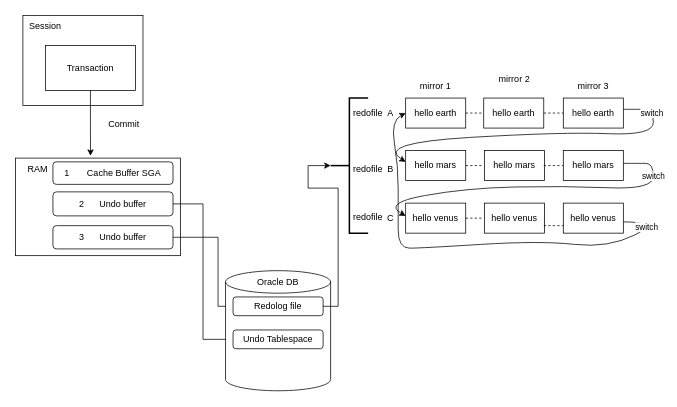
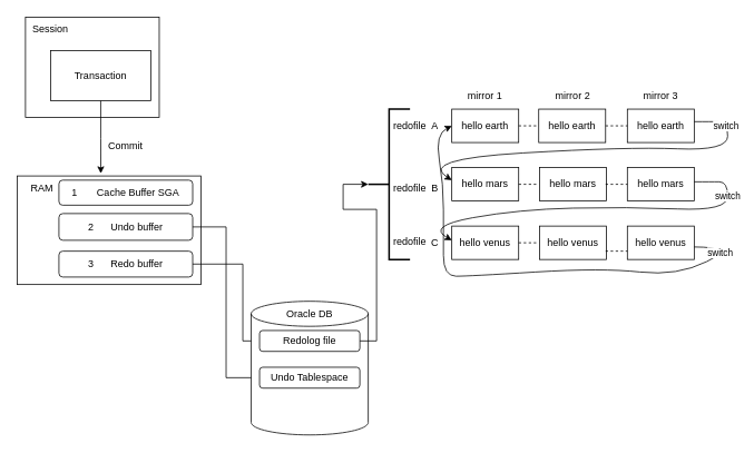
  <mxCell id="0" />
  <mxCell id="1" parent="0" />
  <mxCell id="2" value="" style="rounded=0;whiteSpace=wrap;html=1;" parent="1" vertex="1"><mxGeometry x="30" y="20" width="160" height="120" as="geometry" /></mxCell>
  <mxCell id="3" value="Session" style="text;html=1;align=center;verticalAlign=middle;whiteSpace=wrap;rounded=0;" parent="1" vertex="1"><mxGeometry x="30" y="20" width="60" height="30" as="geometry" /></mxCell>
  <mxCell id="4" value="Transaction" style="rounded=0;whiteSpace=wrap;html=1;" parent="1" vertex="1"><mxGeometry x="60" y="60" width="120" height="60" as="geometry" /></mxCell>
  <mxCell id="5" value="" style="whiteSpace=wrap;html=1;rounded=0;" parent="1" vertex="1"><mxGeometry x="20" y="210" width="220" height="130" as="geometry" /></mxCell>
- <mxCell id="6" value="Commit" style="text;html=1;align=center;verticalAlign=middle;whiteSpace=wrap;rounded=0;" parent="1" vertex="1"><mxGeometry x="135" y="150" width="60" height="30" as="geometry" /></mxCell>
+ <mxCell id="6" value="Commit" style="text;html=1;align=center;verticalAlign=middle;whiteSpace=wrap;rounded=0;" parent="1" vertex="1"><mxGeometry x="120" y="160" width="60" height="30" as="geometry" /></mxCell>
  <mxCell id="7" value="RAM" style="text;html=1;align=center;verticalAlign=middle;whiteSpace=wrap;rounded=0;" parent="1" vertex="1"><mxGeometry x="20" y="210" width="60" height="30" as="geometry" /></mxCell>
  <mxCell id="8" value="1&lt;span style=&quot;white-space: pre;&quot;&gt;&#09;&lt;/span&gt; Cache Buffer SGA" style="rounded=1;whiteSpace=wrap;html=1;" parent="1" vertex="1"><mxGeometry x="70" y="215" width="160" height="30" as="geometry" /></mxCell>
  <mxCell id="9" style="edgeStyle=orthogonalEdgeStyle;rounded=0;orthogonalLoop=1;jettySize=auto;html=1;exitX=1;exitY=0.5;exitDx=0;exitDy=0;entryX=0;entryY=0.5;entryDx=0;entryDy=0;" edge="1" parent="1" source="10" target="15"><mxGeometry relative="1" as="geometry" /></mxCell>
  <mxCell id="10" value="2&lt;span style=&quot;white-space: pre;&quot;&gt;&#09;&lt;/span&gt;Undo buffer" style="rounded=1;whiteSpace=wrap;html=1;" parent="1" vertex="1"><mxGeometry x="70" y="255" width="160" height="32" as="geometry" /></mxCell>
  <mxCell id="11" style="edgeStyle=orthogonalEdgeStyle;rounded=0;orthogonalLoop=1;jettySize=auto;html=1;exitX=1;exitY=0.5;exitDx=0;exitDy=0;entryX=0;entryY=0.5;entryDx=0;entryDy=0;" edge="1" parent="1" source="12" target="14"><mxGeometry relative="1" as="geometry"><Array as="points"><mxPoint x="290" y="316" /><mxPoint x="290" y="408" /></Array></mxGeometry></mxCell>
- <mxCell id="12" value="3 &lt;span style=&quot;white-space: pre;&quot;&gt;&#09;&lt;/span&gt;Undo buffer" style="rounded=1;whiteSpace=wrap;html=1;" parent="1" vertex="1"><mxGeometry x="70" y="300" width="160" height="31" as="geometry" /></mxCell>
+ <mxCell id="12" value="3 &lt;span style=&quot;white-space: pre;&quot;&gt;&#09;&lt;/span&gt;Redo buffer" style="rounded=1;whiteSpace=wrap;html=1;" parent="1" vertex="1"><mxGeometry x="70" y="300" width="160" height="31" as="geometry" /></mxCell>
  <mxCell id="13" value="" style="shape=cylinder3;whiteSpace=wrap;html=1;boundedLbl=1;backgroundOutline=1;size=15;" parent="1" vertex="1"><mxGeometry x="300" y="360" width="140" height="160" as="geometry" /></mxCell>
  <mxCell id="14" value="Redolog file" style="rounded=1;whiteSpace=wrap;html=1;" parent="1" vertex="1"><mxGeometry x="310" y="395" width="120" height="25" as="geometry" /></mxCell>
  <mxCell id="15" value="Undo Tablespace" style="rounded=1;whiteSpace=wrap;html=1;" parent="1" vertex="1"><mxGeometry x="310" y="439" width="120" height="25" as="geometry" /></mxCell>
  <mxCell id="16" value="Oracle DB" style="text;html=1;align=center;verticalAlign=middle;whiteSpace=wrap;rounded=0;" parent="1" vertex="1"><mxGeometry x="340" y="360" width="60" height="30" as="geometry" /></mxCell>
  <mxCell id="17" value="hello venus" style="rounded=0;whiteSpace=wrap;html=1;" vertex="1" parent="1"><mxGeometry x="540" y="270" width="80" height="40" as="geometry" /></mxCell>
  <mxCell id="18" value="" style="strokeWidth=2;html=1;shape=mxgraph.flowchart.annotation_2;align=left;labelPosition=right;pointerEvents=1;" vertex="1" parent="1"><mxGeometry x="440" y="130" width="50" height="180" as="geometry" /></mxCell>
  <mxCell id="19" value="hello earth" style="rounded=0;whiteSpace=wrap;html=1;" vertex="1" parent="1"><mxGeometry x="540" y="130" width="80" height="40" as="geometry" /></mxCell>
  <mxCell id="20" value="hello mars" style="rounded=0;whiteSpace=wrap;html=1;" vertex="1" parent="1"><mxGeometry x="540" y="200" width="80" height="40" as="geometry" /></mxCell>
  <mxCell id="21" value="A" style="text;html=1;align=center;verticalAlign=middle;whiteSpace=wrap;rounded=0;" vertex="1" parent="1"><mxGeometry x="490" y="135" width="60" height="30" as="geometry" /></mxCell>
  <mxCell id="22" value="B" style="text;html=1;align=center;verticalAlign=middle;whiteSpace=wrap;rounded=0;" vertex="1" parent="1"><mxGeometry x="490" y="210" width="60" height="30" as="geometry" /></mxCell>
  <mxCell id="23" value="C" style="text;html=1;align=center;verticalAlign=middle;whiteSpace=wrap;rounded=0;" vertex="1" parent="1"><mxGeometry x="490" y="275" width="60" height="30" as="geometry" /></mxCell>
  <mxCell id="24" value="hello earth" style="rounded=0;whiteSpace=wrap;html=1;" vertex="1" parent="1"><mxGeometry x="644" y="130" width="80" height="40" as="geometry" /></mxCell>
  <mxCell id="25" value="hello mars" style="rounded=0;whiteSpace=wrap;html=1;" vertex="1" parent="1"><mxGeometry x="645" y="200" width="80" height="40" as="geometry" /></mxCell>
  <mxCell id="26" value="hello venus" style="rounded=0;whiteSpace=wrap;html=1;" vertex="1" parent="1"><mxGeometry x="645" y="270" width="80" height="40" as="geometry" /></mxCell>
  <mxCell id="27" value="hello earth" style="rounded=0;whiteSpace=wrap;html=1;" vertex="1" parent="1"><mxGeometry x="750" y="130" width="80" height="40" as="geometry" /></mxCell>
  <mxCell id="28" value="hello mars" style="rounded=0;whiteSpace=wrap;html=1;" vertex="1" parent="1"><mxGeometry x="750" y="200" width="80" height="40" as="geometry" /></mxCell>
  <mxCell id="29" value="hello venus" style="rounded=0;whiteSpace=wrap;html=1;" vertex="1" parent="1"><mxGeometry x="750" y="270" width="80" height="40" as="geometry" /></mxCell>
  <mxCell id="30" value="redofile" style="text;html=1;align=center;verticalAlign=middle;whiteSpace=wrap;rounded=0;" vertex="1" parent="1"><mxGeometry x="460" y="135" width="60" height="30" as="geometry" /></mxCell>
  <mxCell id="31" value="mirror 1" style="text;html=1;align=center;verticalAlign=middle;whiteSpace=wrap;rounded=0;" vertex="1" parent="1"><mxGeometry x="550" y="100" width="60" height="30" as="geometry" /></mxCell>
- <mxCell id="32" value="mirror 2" style="text;html=1;align=center;verticalAlign=middle;whiteSpace=wrap;rounded=0;" vertex="1" parent="1"><mxGeometry x="655" y="90" width="60" height="30" as="geometry" /></mxCell>
+ <mxCell id="32" value="mirror 2" style="text;html=1;align=center;verticalAlign=middle;whiteSpace=wrap;rounded=0;" vertex="1" parent="1"><mxGeometry x="655" y="100" width="60" height="30" as="geometry" /></mxCell>
  <mxCell id="33" value="mirror 3" style="text;html=1;align=center;verticalAlign=middle;whiteSpace=wrap;rounded=0;" vertex="1" parent="1"><mxGeometry x="760" y="100" width="60" height="30" as="geometry" /></mxCell>
  <mxCell id="34" style="edgeStyle=orthogonalEdgeStyle;rounded=0;orthogonalLoop=1;jettySize=auto;html=1;exitX=0.5;exitY=1;exitDx=0;exitDy=0;entryX=0.455;entryY=-0.023;entryDx=0;entryDy=0;entryPerimeter=0;" edge="1" parent="1" source="4" target="5"><mxGeometry relative="1" as="geometry" /></mxCell>
  <mxCell id="35" style="edgeStyle=orthogonalEdgeStyle;rounded=0;orthogonalLoop=1;jettySize=auto;html=1;exitX=1;exitY=0.5;exitDx=0;exitDy=0;entryX=0;entryY=0.5;entryDx=0;entryDy=0;entryPerimeter=0;" edge="1" parent="1" source="14" target="18"><mxGeometry relative="1" as="geometry"><Array as="points"><mxPoint x="450" y="408" /><mxPoint x="450" y="250" /><mxPoint x="410" y="250" /><mxPoint x="410" y="220" /></Array></mxGeometry></mxCell>
  <mxCell id="36" value="" style="curved=1;endArrow=classic;html=1;rounded=0;" edge="1" parent="1"><mxGeometry width="50" height="50" relative="1" as="geometry"><mxPoint x="830" y="145" as="sourcePoint" /><mxPoint x="540" y="215" as="targetPoint" /><Array as="points"><mxPoint x="850" y="145" /><mxPoint x="870" y="145" /><mxPoint x="870" y="180" /><mxPoint x="750" y="175" /><mxPoint x="500" y="190" /></Array></mxGeometry></mxCell>
  <mxCell id="37" value="Text" style="edgeLabel;html=1;align=center;verticalAlign=middle;resizable=0;points=[];" vertex="1" connectable="0" parent="36"><mxGeometry x="-0.847" y="-4" relative="1" as="geometry"><mxPoint as="offset" /></mxGeometry></mxCell>
  <mxCell id="38" value="switch" style="edgeLabel;html=1;align=center;verticalAlign=middle;resizable=0;points=[];" vertex="1" connectable="0" parent="36"><mxGeometry x="-0.85" y="-4" relative="1" as="geometry"><mxPoint as="offset" /></mxGeometry></mxCell>
  <mxCell id="39" value="" style="curved=1;endArrow=classic;html=1;rounded=0;" edge="1" parent="1"><mxGeometry width="50" height="50" relative="1" as="geometry"><mxPoint x="830" y="217" as="sourcePoint" /><mxPoint x="540" y="287" as="targetPoint" /><Array as="points"><mxPoint x="850" y="217" /><mxPoint x="870" y="217" /><mxPoint x="870" y="252" /><mxPoint x="750" y="247" /><mxPoint x="620" y="250" /><mxPoint x="510" y="270" /></Array></mxGeometry></mxCell>
  <mxCell id="40" value="switch" style="edgeLabel;html=1;align=center;verticalAlign=middle;resizable=0;points=[];" vertex="1" connectable="0" parent="39"><mxGeometry x="-0.762" y="-1" relative="1" as="geometry"><mxPoint as="offset" /></mxGeometry></mxCell>
  <mxCell id="41" value="" style="curved=1;endArrow=classic;html=1;rounded=0;entryX=0;entryY=0.5;entryDx=0;entryDy=0;" edge="1" parent="1" target="19"><mxGeometry width="50" height="50" relative="1" as="geometry"><mxPoint x="830" y="295" as="sourcePoint" /><mxPoint x="520" y="70" as="targetPoint" /><Array as="points"><mxPoint x="880" y="295" /><mxPoint x="810" y="330" /><mxPoint x="720" y="320" /><mxPoint x="560" y="330" /><mxPoint x="530" y="330" /><mxPoint x="530" y="280" /><mxPoint x="530" y="220" /><mxPoint x="520" y="160" /></Array></mxGeometry></mxCell>
  <mxCell id="42" value="switch" style="edgeLabel;html=1;align=center;verticalAlign=middle;resizable=0;points=[];" vertex="1" connectable="0" parent="41"><mxGeometry x="-0.769" y="-3" relative="1" as="geometry"><mxPoint as="offset" /></mxGeometry></mxCell>
  <mxCell id="43" value="" style="endArrow=none;dashed=1;html=1;rounded=0;exitX=1;exitY=0.5;exitDx=0;exitDy=0;entryX=0;entryY=0.5;entryDx=0;entryDy=0;" edge="1" parent="1" source="19" target="24"><mxGeometry width="50" height="50" relative="1" as="geometry"><mxPoint x="640" y="190" as="sourcePoint" /><mxPoint x="690" y="140" as="targetPoint" /></mxGeometry></mxCell>
  <mxCell id="44" value="" style="endArrow=none;dashed=1;html=1;rounded=0;exitX=1;exitY=0.5;exitDx=0;exitDy=0;entryX=0;entryY=0.5;entryDx=0;entryDy=0;" edge="1" parent="1" source="24" target="27"><mxGeometry width="50" height="50" relative="1" as="geometry"><mxPoint x="725" y="150" as="sourcePoint" /><mxPoint x="749" y="150" as="targetPoint" /></mxGeometry></mxCell>
  <mxCell id="45" value="" style="endArrow=none;dashed=1;html=1;rounded=0;exitX=1;exitY=0.5;exitDx=0;exitDy=0;entryX=0;entryY=0.5;entryDx=0;entryDy=0;" edge="1" parent="1"><mxGeometry width="50" height="50" relative="1" as="geometry"><mxPoint x="620" y="220" as="sourcePoint" /><mxPoint x="644" y="220" as="targetPoint" /></mxGeometry></mxCell>
  <mxCell id="46" value="" style="endArrow=none;dashed=1;html=1;rounded=0;exitX=1;exitY=0.5;exitDx=0;exitDy=0;entryX=0;entryY=0.5;entryDx=0;entryDy=0;" edge="1" parent="1"><mxGeometry width="50" height="50" relative="1" as="geometry"><mxPoint x="620" y="290" as="sourcePoint" /><mxPoint x="644" y="290" as="targetPoint" /></mxGeometry></mxCell>
  <mxCell id="47" value="" style="endArrow=none;dashed=1;html=1;rounded=0;exitX=1;exitY=0.5;exitDx=0;exitDy=0;entryX=0;entryY=0.5;entryDx=0;entryDy=0;" edge="1" parent="1"><mxGeometry width="50" height="50" relative="1" as="geometry"><mxPoint x="724" y="220" as="sourcePoint" /><mxPoint x="750" y="220" as="targetPoint" /></mxGeometry></mxCell>
  <mxCell id="48" value="" style="endArrow=none;dashed=1;html=1;rounded=0;exitX=1;exitY=0.5;exitDx=0;exitDy=0;entryX=0;entryY=0.5;entryDx=0;entryDy=0;" edge="1" parent="1"><mxGeometry width="50" height="50" relative="1" as="geometry"><mxPoint x="724" y="300" as="sourcePoint" /><mxPoint x="750" y="300" as="targetPoint" /></mxGeometry></mxCell>
  <mxCell id="49" value="redofile" style="text;html=1;align=center;verticalAlign=middle;whiteSpace=wrap;rounded=0;" vertex="1" parent="1"><mxGeometry x="460" y="210" width="60" height="30" as="geometry" /></mxCell>
  <mxCell id="50" value="redofile" style="text;html=1;align=center;verticalAlign=middle;whiteSpace=wrap;rounded=0;" vertex="1" parent="1"><mxGeometry x="460" y="274" width="60" height="30" as="geometry" /></mxCell>
